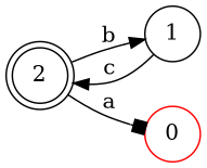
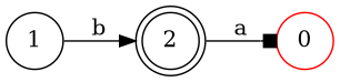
  digraph {
    rankdir=LR
    node [shape=circle]
    edge [arrowhead=normal]
    2 [shape=doublecircle]
    1
    0 [color=red]
-   2 -> 1 [label=b]
    2 -> 0 [arrowhead=box label=a]
-   1 -> 2 [label=c]
+   1 -> 2 [label=b]
  }
